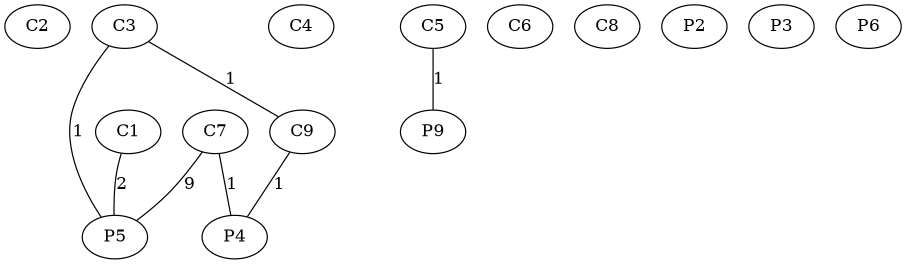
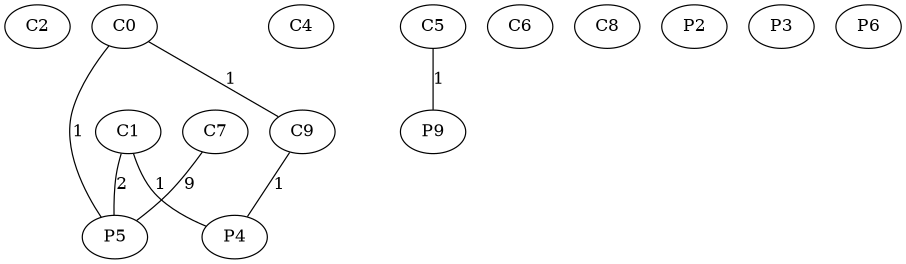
  graph {
    edge [weight=1]
    C2
-   C3
+   C3 [label=C0]
    P5
    C9
    C4
    n6 [label=P9]
    C5
    C6
    C7
    C8
    P4
    C1
    P2
    P3
    P6
    C3 -- P5 [label=1]
    C3 -- C9 [label=1]
    C9 -- P4 [label=1]
    C5 -- n6 [label=1]
    C7 -- P5 [label=9]
    C1 -- P5 [label=2]
-   C7 -- P4 [label=1]
+   C1 -- P4 [label=1]
  }
